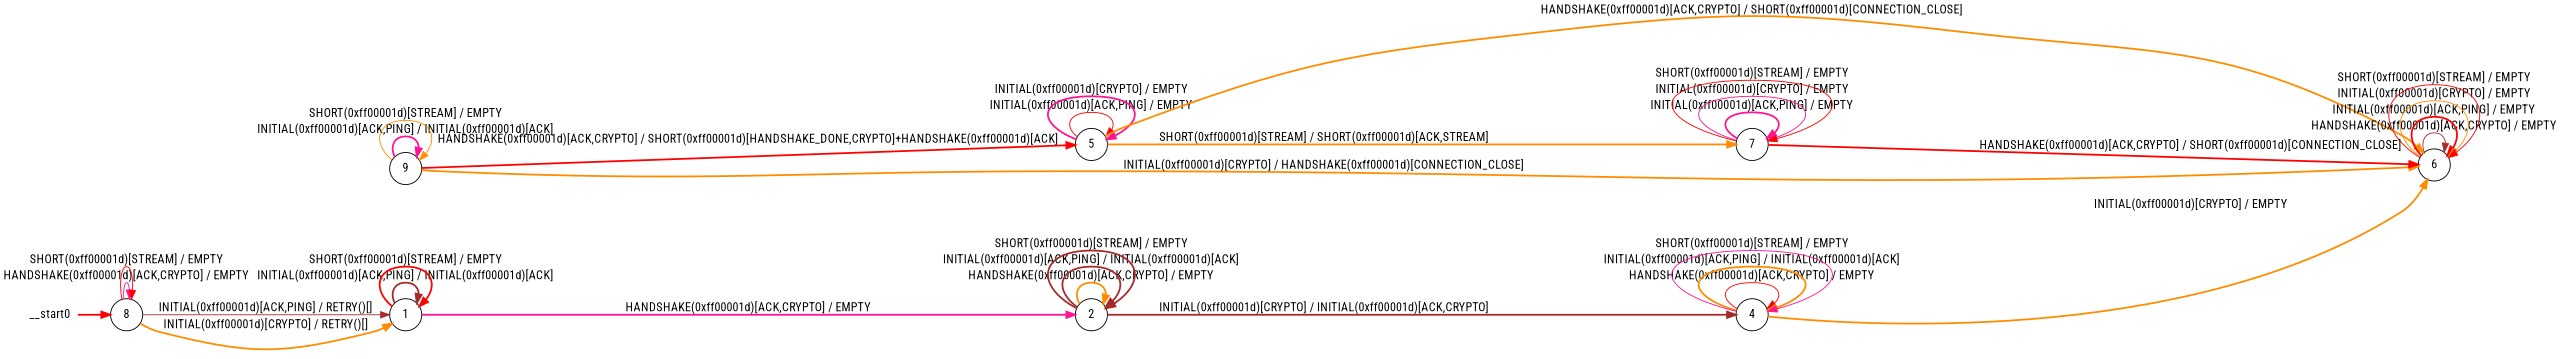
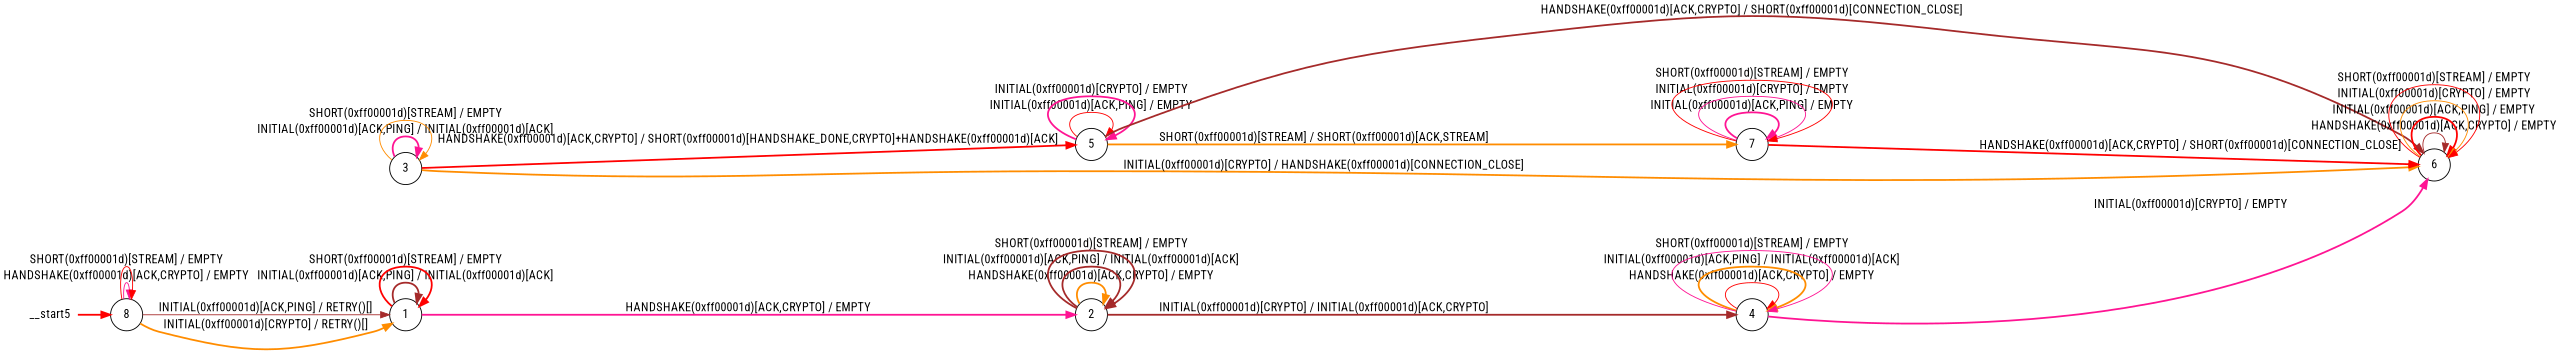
  digraph {
    fontname="Roboto Condensed"
    rankdir=LR
    node [fontname="Roboto Condensed" shape=circle]
    edge [color=red fontname="Roboto Condensed" style=bold]
    n1 [label=8]
    n2 [label=1]
    n3 [label=2]
    n4 [label=4]
-   n5 [label=9]
+   n5 [label=3]
    n6 [label=5]
    n7 [label=6]
    n8 [label=7]
-   __start0 [height=0 shape=none width=0]
+   __start0 [height=0 shape=none width=0 label=__start5]
    n1 -> n1 [color=deeppink label="HANDSHAKE(0xff00001d)[ACK,CRYPTO] / EMPTY" style=solid]
    n1 -> n1 [label="SHORT(0xff00001d)[STREAM] / EMPTY" style=solid]
    n1 -> n2 [color=brown label="INITIAL(0xff00001d)[ACK,PING] / RETRY()[]" style=solid]
    n1 -> n2 [color=darkorange label="INITIAL(0xff00001d)[CRYPTO] / RETRY()[]"]
    n2 -> n2 [color=brown label="INITIAL(0xff00001d)[ACK,PING] / INITIAL(0xff00001d)[ACK]"]
    n2 -> n2 [label="SHORT(0xff00001d)[STREAM] / EMPTY"]
    n2 -> n3 [color=deeppink label="HANDSHAKE(0xff00001d)[ACK,CRYPTO] / EMPTY"]
    n3 -> n3 [color=darkorange label="HANDSHAKE(0xff00001d)[ACK,CRYPTO] / EMPTY"]
    n3 -> n3 [color=brown label="INITIAL(0xff00001d)[ACK,PING] / INITIAL(0xff00001d)[ACK]"]
    n3 -> n3 [color=brown label="SHORT(0xff00001d)[STREAM] / EMPTY"]
    n3 -> n4 [color=brown label="INITIAL(0xff00001d)[CRYPTO] / INITIAL(0xff00001d)[ACK,CRYPTO]"]
    n4 -> n4 [label="HANDSHAKE(0xff00001d)[ACK,CRYPTO] / EMPTY" style=solid]
    n4 -> n4 [color=darkorange label="INITIAL(0xff00001d)[ACK,PING] / INITIAL(0xff00001d)[ACK]"]
    n4 -> n4 [color=deeppink label="SHORT(0xff00001d)[STREAM] / EMPTY" style=solid]
-   n4 -> n7 [color=darkorange label="INITIAL(0xff00001d)[CRYPTO] / EMPTY"]
+   n4 -> n7 [color=deeppink label="INITIAL(0xff00001d)[CRYPTO] / EMPTY"]
    n5 -> n5 [color=deeppink label="INITIAL(0xff00001d)[ACK,PING] / INITIAL(0xff00001d)[ACK]"]
    n5 -> n5 [color=darkorange label="SHORT(0xff00001d)[STREAM] / EMPTY" style=solid]
    n5 -> n6 [label="HANDSHAKE(0xff00001d)[ACK,CRYPTO] / SHORT(0xff00001d)[HANDSHAKE_DONE,CRYPTO]+HANDSHAKE(0xff00001d)[ACK]"]
    n5 -> n7 [color=darkorange label="INITIAL(0xff00001d)[CRYPTO] / HANDSHAKE(0xff00001d)[CONNECTION_CLOSE]"]
    n6 -> n6 [label="INITIAL(0xff00001d)[ACK,PING] / EMPTY" style=solid]
    n6 -> n6 [color=deeppink label="INITIAL(0xff00001d)[CRYPTO] / EMPTY"]
-   n6 -> n7 [color=darkorange label="HANDSHAKE(0xff00001d)[ACK,CRYPTO] / SHORT(0xff00001d)[CONNECTION_CLOSE]"]
+   n6 -> n7 [color=brown label="HANDSHAKE(0xff00001d)[ACK,CRYPTO] / SHORT(0xff00001d)[CONNECTION_CLOSE]"]
    n6 -> n8 [color=darkorange label="SHORT(0xff00001d)[STREAM] / SHORT(0xff00001d)[ACK,STREAM]"]
    n7 -> n7 [color=brown label="HANDSHAKE(0xff00001d)[ACK,CRYPTO] / EMPTY" style=solid]
    n7 -> n7 [label="INITIAL(0xff00001d)[ACK,PING] / EMPTY"]
    n7 -> n7 [color=darkorange label="INITIAL(0xff00001d)[CRYPTO] / EMPTY" style=solid]
    n7 -> n7 [label="SHORT(0xff00001d)[STREAM] / EMPTY" style=solid]
    n8 -> n7 [label="HANDSHAKE(0xff00001d)[ACK,CRYPTO] / SHORT(0xff00001d)[CONNECTION_CLOSE]"]
    n8 -> n8 [color=deeppink label="INITIAL(0xff00001d)[ACK,PING] / EMPTY"]
    n8 -> n8 [color=deeppink label="INITIAL(0xff00001d)[CRYPTO] / EMPTY" style=solid]
    n8 -> n8 [label="SHORT(0xff00001d)[STREAM] / EMPTY" style=solid]
    __start0 -> n1
  }
